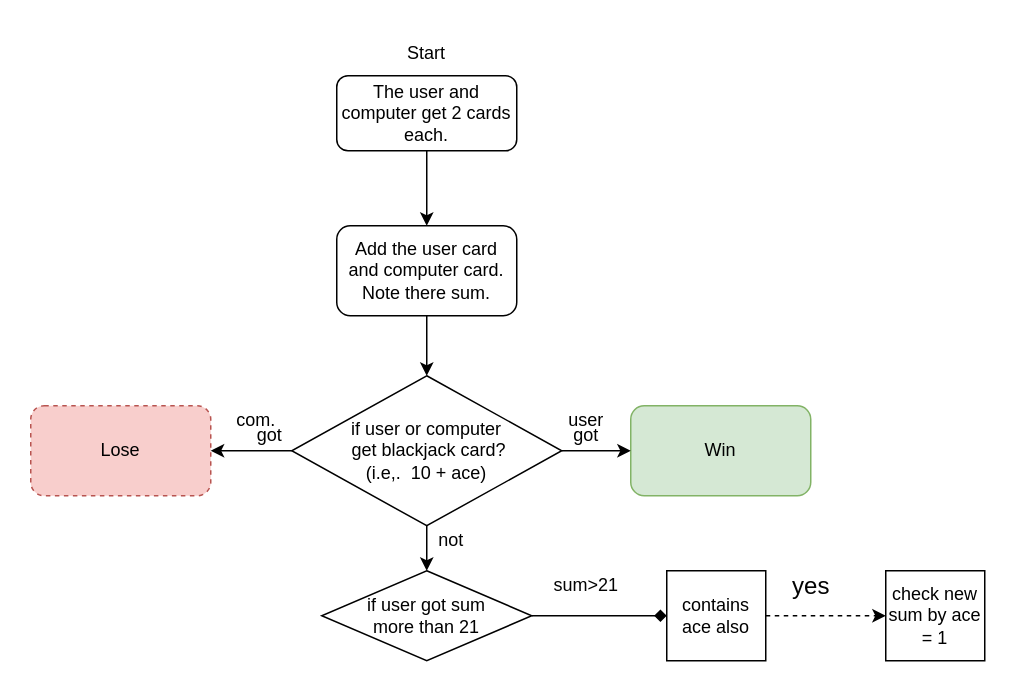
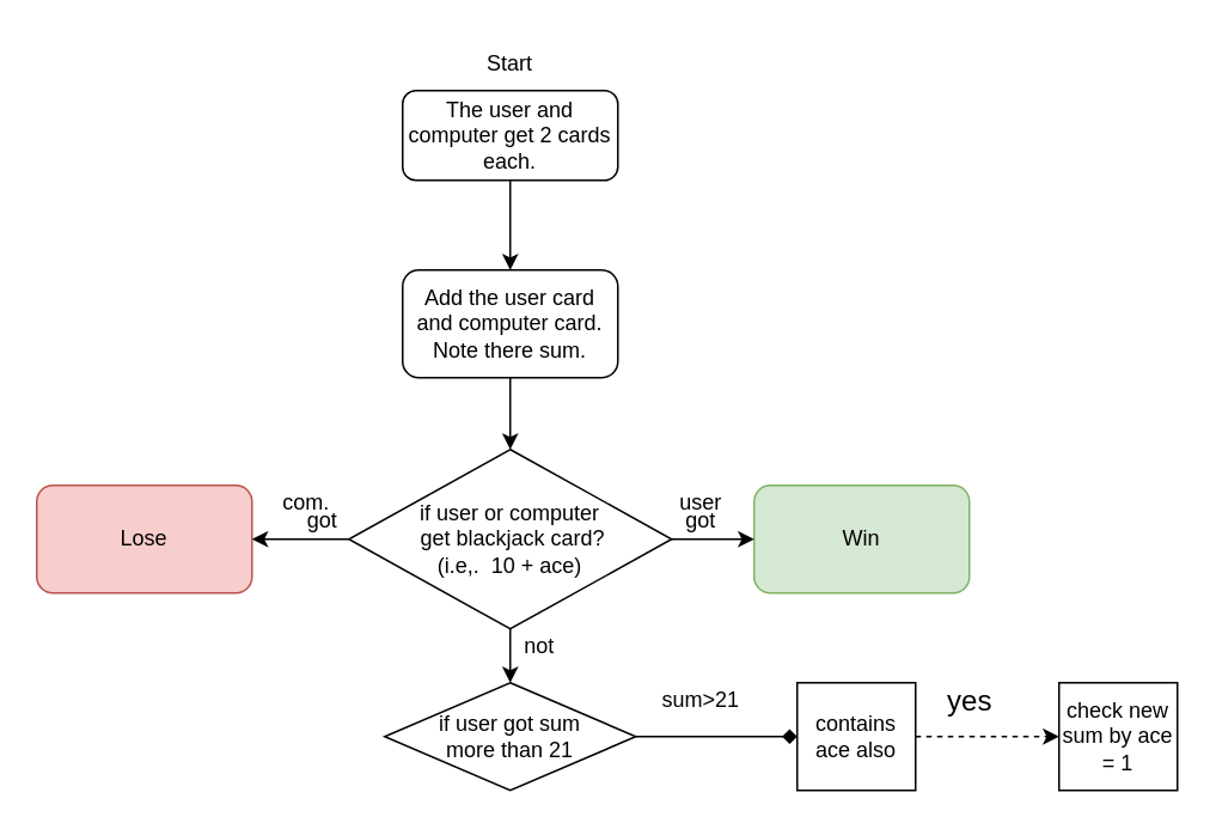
  <mxCell id="0" />
  <mxCell id="1" parent="0" />
  <mxCell id="2" value="" style="edgeStyle=orthogonalEdgeStyle;rounded=0;orthogonalLoop=1;jettySize=auto;html=1;fontColor=#030303;endArrow=diamond;" edge="1" parent="1" source="3" target="21"><mxGeometry relative="1" as="geometry" /></mxCell>
  <mxCell id="3" value="if user got sum &lt;br&gt;more than 21" style="rhombus;whiteSpace=wrap;html=1;" vertex="1" parent="1"><mxGeometry x="214" y="380" width="140" height="60" as="geometry" /></mxCell>
  <mxCell id="4" value="Start" style="text;html=1;strokeColor=none;fillColor=none;align=center;verticalAlign=middle;whiteSpace=wrap;rounded=0;" vertex="1" parent="1"><mxGeometry x="254" width="60" height="30" as="geometry" y="20" /></mxCell>
  <mxCell id="5" value="" style="edgeStyle=orthogonalEdgeStyle;rounded=0;orthogonalLoop=1;jettySize=auto;html=1;" edge="1" parent="1" source="6" target="8"><mxGeometry relative="1" as="geometry" /></mxCell>
  <mxCell id="6" value="The user and computer get 2 cards each." style="rounded=1;whiteSpace=wrap;html=1;" vertex="1" parent="1"><mxGeometry x="224" y="50" width="120" height="50" as="geometry" /></mxCell>
  <mxCell id="7" value="" style="edgeStyle=orthogonalEdgeStyle;rounded=0;orthogonalLoop=1;jettySize=auto;html=1;" edge="1" parent="1" source="8"><mxGeometry relative="1" as="geometry"><mxPoint x="284" y="250" as="targetPoint" /></mxGeometry></mxCell>
  <mxCell id="8" value="Add the user card and computer card.&lt;br&gt;Note there sum." style="rounded=1;whiteSpace=wrap;html=1;" vertex="1" parent="1"><mxGeometry x="224" y="150" width="120" height="60" as="geometry" /></mxCell>
  <mxCell id="9" value="Win" style="rounded=1;whiteSpace=wrap;html=1;fillColor=#d5e8d4;strokeColor=#82b366;" vertex="1" parent="1"><mxGeometry x="420" y="270" width="120" height="60" as="geometry" /></mxCell>
- <mxCell id="10" value="Lose" style="rounded=1;whiteSpace=wrap;html=1;fillColor=#f8cecc;strokeColor=#b85450;dashed=1;" vertex="1" parent="1"><mxGeometry x="20" y="270" width="120" height="60" as="geometry" /></mxCell>
+ <mxCell id="10" value="Lose" style="rounded=1;whiteSpace=wrap;html=1;fillColor=#f8cecc;strokeColor=#b85450;" vertex="1" parent="1"><mxGeometry x="20" y="270" width="120" height="60" as="geometry" /></mxCell>
  <mxCell id="11" value="" style="edgeStyle=orthogonalEdgeStyle;rounded=0;orthogonalLoop=1;jettySize=auto;html=1;" edge="1" parent="1" source="14" target="10"><mxGeometry relative="1" as="geometry" /></mxCell>
  <mxCell id="12" value="" style="edgeStyle=orthogonalEdgeStyle;rounded=0;orthogonalLoop=1;jettySize=auto;html=1;" edge="1" parent="1" source="14" target="9"><mxGeometry relative="1" as="geometry" /></mxCell>
  <mxCell id="13" value="" style="edgeStyle=orthogonalEdgeStyle;rounded=0;orthogonalLoop=1;jettySize=auto;html=1;fontColor=#B8FFDB;" edge="1" parent="1" source="14" target="3"><mxGeometry relative="1" as="geometry" /></mxCell>
  <mxCell id="14" value="&lt;span&gt;if user or computer&lt;br&gt;&amp;nbsp;get blackjack card?&lt;/span&gt;&lt;br&gt;&lt;span&gt;(i.e,.&amp;nbsp; 10 + ace)&lt;/span&gt;" style="rhombus;whiteSpace=wrap;html=1;" vertex="1" parent="1"><mxGeometry x="194" y="250" width="180" height="100" as="geometry" /></mxCell>
  <mxCell id="15" value="&lt;span&gt;user&lt;/span&gt;" style="text;html=1;align=center;verticalAlign=middle;resizable=0;points=[];autosize=1;strokeColor=none;fillColor=none;" vertex="1" parent="1"><mxGeometry x="370" y="270" width="40" height="20" as="geometry" /></mxCell>
  <mxCell id="16" value="got" style="text;html=1;align=center;verticalAlign=middle;resizable=0;points=[];autosize=1;strokeColor=none;fillColor=none;" vertex="1" parent="1"><mxGeometry x="375" y="280" width="30" height="20" as="geometry" /></mxCell>
  <mxCell id="17" value="com." style="text;html=1;align=center;verticalAlign=middle;resizable=0;points=[];autosize=1;strokeColor=none;fillColor=none;" vertex="1" parent="1"><mxGeometry x="150" y="270" width="40" height="20" as="geometry" /></mxCell>
  <mxCell id="18" value="got" style="text;html=1;align=center;verticalAlign=middle;resizable=0;points=[];autosize=1;strokeColor=none;fillColor=none;" vertex="1" parent="1"><mxGeometry x="164" y="280" width="30" height="20" as="geometry" /></mxCell>
  <mxCell id="19" value="&lt;font color=&quot;#030303&quot;&gt;not&lt;/font&gt;" style="text;html=1;align=center;verticalAlign=middle;resizable=0;points=[];autosize=1;strokeColor=none;fillColor=none;fontColor=#B8FFDB;" vertex="1" parent="1"><mxGeometry x="285" y="350" width="30" height="20" as="geometry" /></mxCell>
  <mxCell id="20" value="" style="edgeStyle=orthogonalEdgeStyle;rounded=0;orthogonalLoop=1;jettySize=auto;html=1;fontSize=16;fontColor=#030303;dashed=1;" edge="1" parent="1" source="21" target="23"><mxGeometry relative="1" as="geometry" /></mxCell>
  <mxCell id="21" value="contains ace also" style="whiteSpace=wrap;html=1;" vertex="1" parent="1"><mxGeometry x="444" y="380" width="66" height="60" as="geometry" /></mxCell>
  <mxCell id="22" value="sum&amp;gt;21" style="text;html=1;align=center;verticalAlign=middle;resizable=0;points=[];autosize=1;strokeColor=none;fillColor=none;fontColor=#030303;" vertex="1" parent="1"><mxGeometry x="360" y="380" width="60" height="20" as="geometry" /></mxCell>
  <mxCell id="23" value="check new sum by ace = 1" style="whiteSpace=wrap;html=1;" vertex="1" parent="1"><mxGeometry x="590" y="380" width="66" height="60" as="geometry" /></mxCell>
  <mxCell id="24" value="yes" style="text;html=1;align=center;verticalAlign=middle;resizable=0;points=[];autosize=1;strokeColor=none;fillColor=none;fontSize=16;fontColor=#030303;" vertex="1" parent="1"><mxGeometry x="520" y="380" width="40" height="20" as="geometry" /></mxCell>
